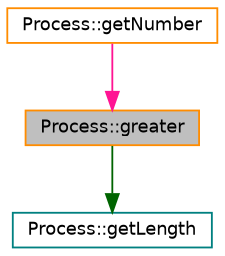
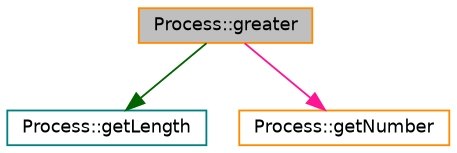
  digraph {
    rankdir=TB
    node [color=darkorange fillcolor=white fontname=Helvetica fontsize=10 shape=record style=filled]
    edge [fontname=Helvetica fontsize=10 labelfontname=Helvetica labelfontsize=10 style=solid]
    n1 [fillcolor=grey75 fontcolor=black height=0.2 label="Process::greater" width=0.4]
    n2 [color=teal height=0.2 label="Process::getLength" width=0.4]
    n3 [height=0.2 label="Process::getNumber" width=0.4]
    n1 -> n2 [color=darkgreen]
-   n3 -> n1 [color=deeppink]
+   n1 -> n3 [color=deeppink]
  }
